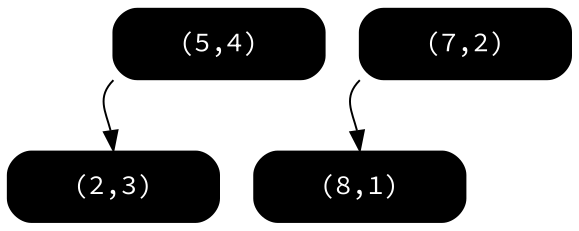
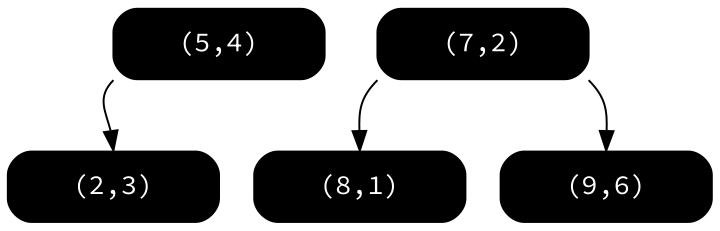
  digraph {
    fontname="Source Code Pro"
    node [color=black fontcolor=white fontname="Source Code Pro" shape=Mrecord style=filled]
    edge [fontname="Source Code Pro" headport=f1 tailport="f0:sw"]
    n1 [label="<f0> | <f1> (5,4) | <f2>"]
    n2 [label="<f0> | <f1> (2,3) | <f2>"]
    n3 [label="<f0> | <f1> (7,2) | <f2>"]
    n4 [label="<f0> | <f1> (8,1) | <f2>"]
+   n5 [label="<f0> | <f1> (9,6) | <f2>"]
    n1 -> n2
    n3 -> n4
+   n3 -> n5 [tailport="f2:se"]
  }
